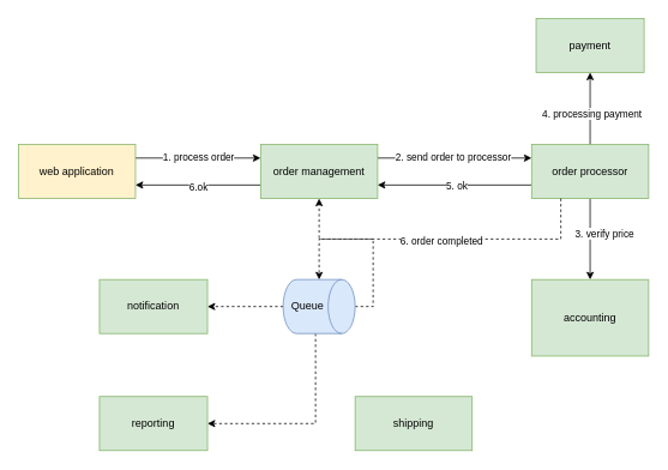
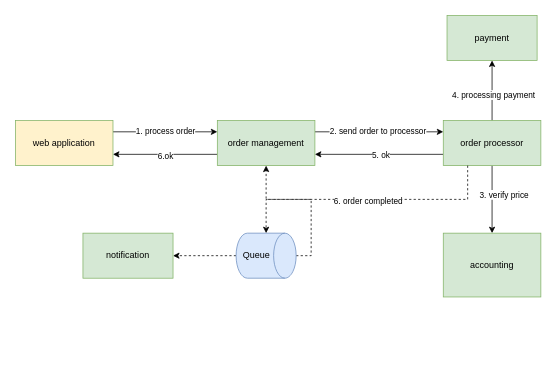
  <mxCell id="0" />
  <mxCell id="1" parent="0" />
  <mxCell id="2" style="edgeStyle=orthogonalEdgeStyle;rounded=0;orthogonalLoop=1;jettySize=auto;html=1;exitX=1;exitY=0.25;exitDx=0;exitDy=0;entryX=0;entryY=0.25;entryDx=0;entryDy=0;" parent="1" source="4" target="9" edge="1"><mxGeometry relative="1" as="geometry" /></mxCell>
  <mxCell id="3" value="1. process order" style="edgeLabel;html=1;align=center;verticalAlign=middle;resizable=0;points=[];" parent="2" vertex="1" connectable="0"><mxGeometry x="-0.007" y="1" relative="1" as="geometry"><mxPoint as="offset" /></mxGeometry></mxCell>
  <mxCell id="4" value="web application" style="rounded=0;whiteSpace=wrap;html=1;fillColor=#fff2cc;strokeColor=#82b366;" parent="1" vertex="1"><mxGeometry x="20" y="160" width="130" height="60" as="geometry" /></mxCell>
  <mxCell id="5" style="edgeStyle=orthogonalEdgeStyle;rounded=0;orthogonalLoop=1;jettySize=auto;html=1;exitX=1;exitY=0.25;exitDx=0;exitDy=0;entryX=0;entryY=0.25;entryDx=0;entryDy=0;" parent="1" source="9" target="16" edge="1"><mxGeometry relative="1" as="geometry" /></mxCell>
  <mxCell id="6" value="2. send order to processor" style="edgeLabel;html=1;align=center;verticalAlign=middle;resizable=0;points=[];" parent="5" vertex="1" connectable="0"><mxGeometry x="-0.029" y="2" relative="1" as="geometry"><mxPoint as="offset" /></mxGeometry></mxCell>
  <mxCell id="7" style="edgeStyle=orthogonalEdgeStyle;rounded=0;orthogonalLoop=1;jettySize=auto;html=1;exitX=0;exitY=0.75;exitDx=0;exitDy=0;entryX=1;entryY=0.75;entryDx=0;entryDy=0;" parent="1" source="9" target="4" edge="1"><mxGeometry relative="1" as="geometry" /></mxCell>
  <mxCell id="8" value="6.ok" style="edgeLabel;html=1;align=center;verticalAlign=middle;resizable=0;points=[];" parent="7" vertex="1" connectable="0"><mxGeometry x="0.007" y="2" relative="1" as="geometry"><mxPoint as="offset" /></mxGeometry></mxCell>
  <mxCell id="9" value="order management" style="rounded=0;whiteSpace=wrap;html=1;fillColor=#d5e8d4;strokeColor=#82b366;" parent="1" vertex="1"><mxGeometry x="289" y="160" width="130" height="60" as="geometry" /></mxCell>
  <mxCell id="10" style="edgeStyle=orthogonalEdgeStyle;rounded=0;orthogonalLoop=1;jettySize=auto;html=1;entryX=0.5;entryY=0;entryDx=0;entryDy=0;" parent="1" source="16" target="17" edge="1"><mxGeometry relative="1" as="geometry" /></mxCell>
  <mxCell id="11" value="3. verify price" style="edgeLabel;html=1;align=center;verticalAlign=middle;resizable=0;points=[];" parent="10" vertex="1" connectable="0"><mxGeometry x="-0.156" relative="1" as="geometry"><mxPoint x="15" as="offset" /></mxGeometry></mxCell>
  <mxCell id="12" value="" style="edgeStyle=orthogonalEdgeStyle;rounded=0;orthogonalLoop=1;jettySize=auto;html=1;" parent="1" source="16" target="18" edge="1"><mxGeometry relative="1" as="geometry" /></mxCell>
  <mxCell id="13" value="4. processing payment" style="edgeLabel;html=1;align=center;verticalAlign=middle;resizable=0;points=[];" parent="12" vertex="1" connectable="0"><mxGeometry x="-0.125" y="-1" relative="1" as="geometry"><mxPoint as="offset" /></mxGeometry></mxCell>
  <mxCell id="14" style="edgeStyle=orthogonalEdgeStyle;rounded=0;orthogonalLoop=1;jettySize=auto;html=1;exitX=0;exitY=0.75;exitDx=0;exitDy=0;entryX=1;entryY=0.75;entryDx=0;entryDy=0;" parent="1" source="16" target="9" edge="1"><mxGeometry relative="1" as="geometry" /></mxCell>
  <mxCell id="15" value="5. ok" style="edgeLabel;html=1;align=center;verticalAlign=middle;resizable=0;points=[];" parent="14" vertex="1" connectable="0"><mxGeometry x="-0.018" relative="1" as="geometry"><mxPoint as="offset" /></mxGeometry></mxCell>
  <mxCell id="16" value="order processor" style="rounded=0;whiteSpace=wrap;html=1;fillColor=#d5e8d4;strokeColor=#82b366;" parent="1" vertex="1"><mxGeometry x="590" y="160" width="130" height="60" as="geometry" /></mxCell>
  <mxCell id="17" value="accounting" style="rounded=0;whiteSpace=wrap;html=1;fillColor=#d5e8d4;strokeColor=#82b366;" parent="1" vertex="1"><mxGeometry x="590" y="310" width="130" height="85" as="geometry" /></mxCell>
  <mxCell id="18" value="payment" style="whiteSpace=wrap;html=1;fillColor=#d5e8d4;strokeColor=#82b366;rounded=0;" parent="1" vertex="1"><mxGeometry x="595" y="20" width="120" height="60" as="geometry" /></mxCell>
  <mxCell id="19" style="edgeStyle=orthogonalEdgeStyle;rounded=0;orthogonalLoop=1;jettySize=auto;html=1;exitX=0.5;exitY=0;exitDx=0;exitDy=0;exitPerimeter=0;dashed=1;" parent="1" source="22" target="9" edge="1"><mxGeometry relative="1" as="geometry" /></mxCell>
- <mxCell id="20" style="edgeStyle=orthogonalEdgeStyle;rounded=0;orthogonalLoop=1;jettySize=auto;html=1;entryX=1;entryY=0.5;entryDx=0;entryDy=0;dashed=1;" parent="1" source="22" target="25" edge="1"><mxGeometry relative="1" as="geometry"><Array as="points"><mxPoint x="350" y="470" /></Array></mxGeometry></mxCell>
  <mxCell id="21" style="edgeStyle=orthogonalEdgeStyle;rounded=0;orthogonalLoop=1;jettySize=auto;html=1;entryX=1;entryY=0.5;entryDx=0;entryDy=0;dashed=1;" parent="1" source="22" target="24" edge="1"><mxGeometry relative="1" as="geometry" /></mxCell>
  <mxCell id="22" value="Queue" style="shape=cylinder3;whiteSpace=wrap;html=1;boundedLbl=1;backgroundOutline=1;size=15;direction=south;fillColor=#dae8fc;strokeColor=#6c8ebf;" parent="1" vertex="1"><mxGeometry x="314" y="310" width="80" height="60" as="geometry" /></mxCell>
- <mxCell id="23" value="shipping" style="rounded=0;whiteSpace=wrap;html=1;fillColor=#d5e8d4;strokeColor=#82b366;" parent="1" vertex="1"><mxGeometry x="394" y="440" width="130" height="60" as="geometry" /></mxCell>
  <mxCell id="24" value="notification" style="whiteSpace=wrap;html=1;fillColor=#d5e8d4;strokeColor=#82b366;rounded=0;" parent="1" vertex="1"><mxGeometry x="110" y="310" width="120" height="60" as="geometry" /></mxCell>
- <mxCell id="25" value="reporting" style="whiteSpace=wrap;html=1;fillColor=#d5e8d4;strokeColor=#82b366;rounded=0;" parent="1" vertex="1"><mxGeometry x="110" y="440" width="120" height="60" as="geometry" /></mxCell>
  <mxCell id="26" style="edgeStyle=orthogonalEdgeStyle;rounded=0;orthogonalLoop=1;jettySize=auto;html=1;exitX=0.25;exitY=1;exitDx=0;exitDy=0;entryX=0;entryY=0.5;entryDx=0;entryDy=0;entryPerimeter=0;dashed=1;" edge="1" parent="1" source="16" target="22"><mxGeometry relative="1" as="geometry" /></mxCell>
  <mxCell id="27" value="6. order completed" style="edgeLabel;html=1;align=center;verticalAlign=middle;resizable=0;points=[];" vertex="1" connectable="0" parent="26"><mxGeometry x="0.001" y="1" relative="1" as="geometry"><mxPoint x="1" as="offset" /></mxGeometry></mxCell>
